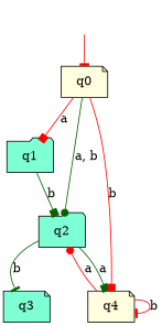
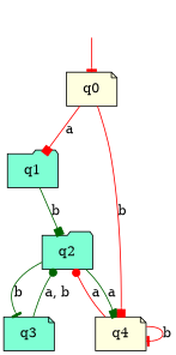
  digraph {
    node [fillcolor=aquamarine shape=note style=filled]
    edge [arrowhead=box color=red]
    q1 [shape=folder]
    q2 [shape=folder]
    q4 [fillcolor=lightyellow]
    q3
    _nil [style=invis fillcolor="" shape=""]
    q0 [fillcolor=lightyellow]
    q1 -> q2 [color=darkgreen label=b]
    q2 -> q4 [color=darkgreen label=a]
    q2 -> q3 [arrowhead=tee color=darkgreen label=b]
    q4 -> q2 [arrowhead=dot label=a]
    q4 -> q4 [arrowhead=tee label=b]
-   q0 -> q2 [arrowhead=dot color=darkgreen label="a, b"]
+   q3 -> q2 [arrowhead=dot color=darkgreen label="a, b"]
    _nil -> q0 [arrowhead=tee]
    q0 -> q1 [label=a]
    q0 -> q4 [label=b]
  }
